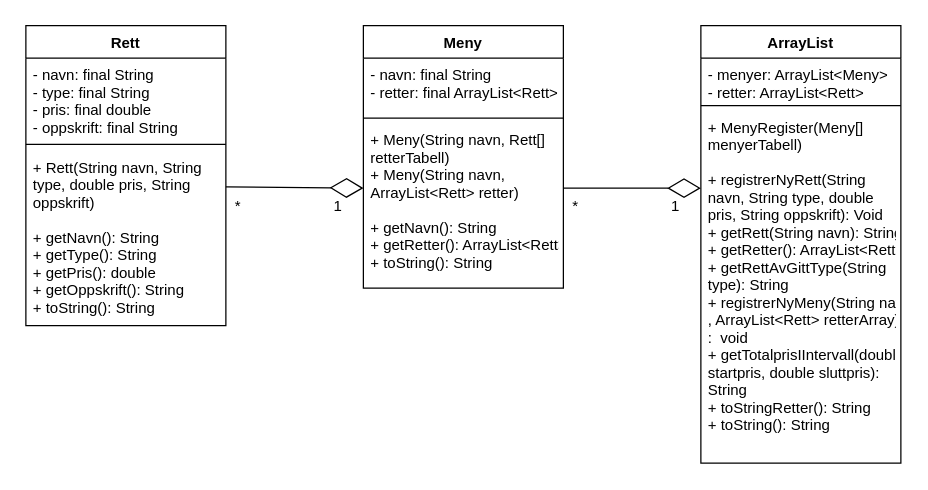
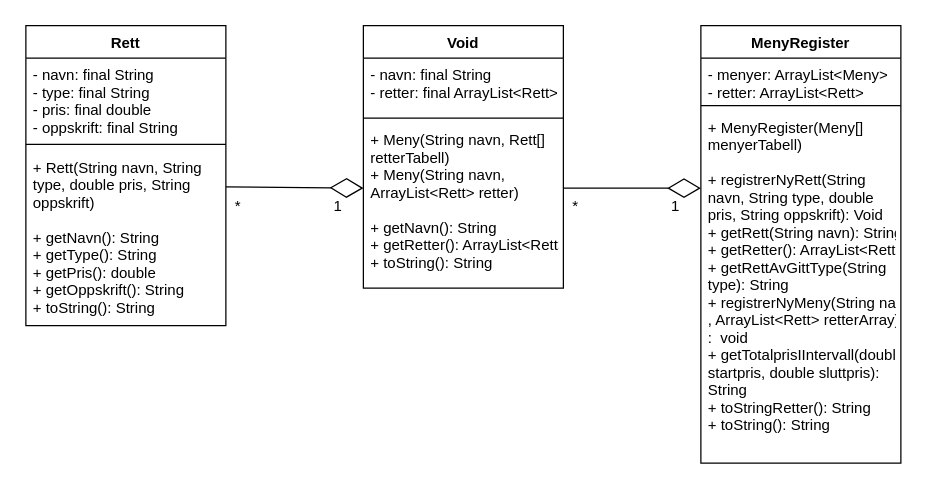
  <mxCell id="0" />
  <mxCell id="1" parent="0" />
  <mxCell id="2" value="Rett" style="swimlane;fontStyle=1;align=center;verticalAlign=top;childLayout=stackLayout;horizontal=1;startSize=26;horizontalStack=0;resizeParent=1;resizeParentMax=0;resizeLast=0;collapsible=1;marginBottom=0;" parent="1" vertex="1"><mxGeometry x="20" y="20" width="160" height="240" as="geometry" /></mxCell>
  <mxCell id="3" value="- navn: final String&#10;- type: final String&#10;- pris: final double&#10;- oppskrift: final String" style="text;strokeColor=none;fillColor=none;align=left;verticalAlign=top;spacingLeft=4;spacingRight=4;overflow=hidden;rotatable=0;points=[[0,0.5],[1,0.5]];portConstraint=eastwest;" parent="2" vertex="1"><mxGeometry y="26" width="160" height="64" as="geometry" /></mxCell>
  <mxCell id="4" value="" style="line;strokeWidth=1;fillColor=none;align=left;verticalAlign=middle;spacingTop=-1;spacingLeft=3;spacingRight=3;rotatable=0;labelPosition=right;points=[];portConstraint=eastwest;strokeColor=inherit;" parent="2" vertex="1"><mxGeometry y="90" width="160" height="10" as="geometry" /></mxCell>
  <mxCell id="5" value="+ Rett(String navn, String &#10;type, double pris, String &#10;oppskrift)&#10;&#10;+ getNavn(): String&#10;+ getType(): String&#10;+ getPris(): double&#10;+ getOppskrift(): String&#10;+ toString(): String&#10;&#10;" style="text;strokeColor=none;fillColor=none;align=left;verticalAlign=top;spacingLeft=4;spacingRight=4;overflow=hidden;rotatable=0;points=[[0,0.5],[1,0.5]];portConstraint=eastwest;" parent="2" vertex="1"><mxGeometry y="100" width="160" height="140" as="geometry" /></mxCell>
- <mxCell id="6" value="Meny" style="swimlane;fontStyle=1;align=center;verticalAlign=top;childLayout=stackLayout;horizontal=1;startSize=26;horizontalStack=0;resizeParent=1;resizeParentMax=0;resizeLast=0;collapsible=1;marginBottom=0;" parent="1" vertex="1"><mxGeometry x="290" y="20" width="160" height="210" as="geometry" /></mxCell>
+ <mxCell id="6" value="Void" style="swimlane;fontStyle=1;align=center;verticalAlign=top;childLayout=stackLayout;horizontal=1;startSize=26;horizontalStack=0;resizeParent=1;resizeParentMax=0;resizeLast=0;collapsible=1;marginBottom=0;" parent="1" vertex="1"><mxGeometry x="290" y="20" width="160" height="210" as="geometry" /></mxCell>
  <mxCell id="7" value="- navn: final String&#10;- retter: final ArrayList&lt;Rett&gt;&#10;" style="text;strokeColor=none;fillColor=none;align=left;verticalAlign=top;spacingLeft=4;spacingRight=4;overflow=hidden;rotatable=0;points=[[0,0.5],[1,0.5]];portConstraint=eastwest;" parent="6" vertex="1"><mxGeometry y="26" width="160" height="44" as="geometry" /></mxCell>
  <mxCell id="8" value="" style="line;strokeWidth=1;fillColor=none;align=left;verticalAlign=middle;spacingTop=-1;spacingLeft=3;spacingRight=3;rotatable=0;labelPosition=right;points=[];portConstraint=eastwest;strokeColor=inherit;" parent="6" vertex="1"><mxGeometry y="70" width="160" height="8" as="geometry" /></mxCell>
  <mxCell id="9" value="+ Meny(String navn, Rett[]&#10;retterTabell)&#10;+ Meny(String navn, &#10;ArrayList&lt;Rett&gt; retter)&#10;&#10;+ getNavn(): String&#10;+ getRetter(): ArrayList&lt;Rett&gt;&#10;+ toString(): String" style="text;strokeColor=none;fillColor=none;align=left;verticalAlign=top;spacingLeft=4;spacingRight=4;overflow=hidden;rotatable=0;points=[[0,0.5],[1,0.5]];portConstraint=eastwest;" parent="6" vertex="1"><mxGeometry y="78" width="160" height="132" as="geometry" /></mxCell>
- <mxCell id="10" value="ArrayList" style="swimlane;fontStyle=1;align=center;verticalAlign=top;childLayout=stackLayout;horizontal=1;startSize=26;horizontalStack=0;resizeParent=1;resizeParentMax=0;resizeLast=0;collapsible=1;marginBottom=0;" parent="1" vertex="1"><mxGeometry x="560" y="20" width="160" height="350" as="geometry" /></mxCell>
+ <mxCell id="10" value="MenyRegister" style="swimlane;fontStyle=1;align=center;verticalAlign=top;childLayout=stackLayout;horizontal=1;startSize=26;horizontalStack=0;resizeParent=1;resizeParentMax=0;resizeLast=0;collapsible=1;marginBottom=0;" parent="1" vertex="1"><mxGeometry x="560" y="20" width="160" height="350" as="geometry" /></mxCell>
  <mxCell id="11" value="- menyer: ArrayList&lt;Meny&gt;&#10;- retter: ArrayList&lt;Rett&gt; " style="text;strokeColor=none;fillColor=none;align=left;verticalAlign=top;spacingLeft=4;spacingRight=4;overflow=hidden;rotatable=0;points=[[0,0.5],[1,0.5]];portConstraint=eastwest;" parent="10" vertex="1"><mxGeometry y="26" width="160" height="34" as="geometry" /></mxCell>
  <mxCell id="12" value="" style="line;strokeWidth=1;fillColor=none;align=left;verticalAlign=middle;spacingTop=-1;spacingLeft=3;spacingRight=3;rotatable=0;labelPosition=right;points=[];portConstraint=eastwest;strokeColor=inherit;" parent="10" vertex="1"><mxGeometry y="60" width="160" height="8" as="geometry" /></mxCell>
  <mxCell id="13" value="+ MenyRegister(Meny[] &#10;menyerTabell)&#10;&#10;+ registrerNyRett(String &#10;navn, String type, double &#10;pris, String oppskrift): Void&#10;+ getRett(String navn): String&#10;+ getRetter(): ArrayList&lt;Rett&gt;&#10;+ getRettAvGittType(String &#10;type): String&#10;+ registrerNyMeny(String navn&#10;, ArrayList&lt;Rett&gt; retterArray)&#10;:  void&#10;+ getTotalprisIIntervall(double&#10;startpris, double sluttpris): &#10;String&#10;+ toStringRetter(): String&#10;+ toString(): String" style="text;strokeColor=none;fillColor=none;align=left;verticalAlign=top;spacingLeft=4;spacingRight=4;overflow=hidden;rotatable=0;points=[[0,0.5],[1,0.5]];portConstraint=eastwest;" parent="10" vertex="1"><mxGeometry y="68" width="160" height="282" as="geometry" /></mxCell>
  <mxCell id="14" value="" style="endArrow=diamondThin;endFill=0;endSize=24;html=1;rounded=0;exitX=1;exitY=0.207;exitDx=0;exitDy=0;exitPerimeter=0;" edge="1" parent="1" source="5"><mxGeometry width="160" relative="1" as="geometry"><mxPoint x="260" y="150" as="sourcePoint" /><mxPoint x="290" y="150" as="targetPoint" /></mxGeometry></mxCell>
  <mxCell id="15" value="1" style="text;html=1;strokeColor=none;fillColor=none;align=center;verticalAlign=middle;whiteSpace=wrap;rounded=0;" vertex="1" parent="1"><mxGeometry x="240" y="150" width="60" height="30" as="geometry" /></mxCell>
  <mxCell id="16" value="*" style="text;html=1;strokeColor=none;fillColor=none;align=center;verticalAlign=middle;whiteSpace=wrap;rounded=0;" vertex="1" parent="1"><mxGeometry x="160" y="150" width="60" height="30" as="geometry" /></mxCell>
  <mxCell id="17" value="" style="endArrow=diamondThin;endFill=0;endSize=24;html=1;rounded=0;" edge="1" parent="1"><mxGeometry width="160" relative="1" as="geometry"><mxPoint x="450" y="150" as="sourcePoint" /><mxPoint x="560" y="150" as="targetPoint" /></mxGeometry></mxCell>
  <mxCell id="18" value="1" style="text;html=1;strokeColor=none;fillColor=none;align=center;verticalAlign=middle;whiteSpace=wrap;rounded=0;" vertex="1" parent="1"><mxGeometry x="510" y="150" width="60" height="30" as="geometry" /></mxCell>
  <mxCell id="19" value="*" style="text;html=1;strokeColor=none;fillColor=none;align=center;verticalAlign=middle;whiteSpace=wrap;rounded=0;" vertex="1" parent="1"><mxGeometry x="430" y="150" width="60" height="30" as="geometry" /></mxCell>
